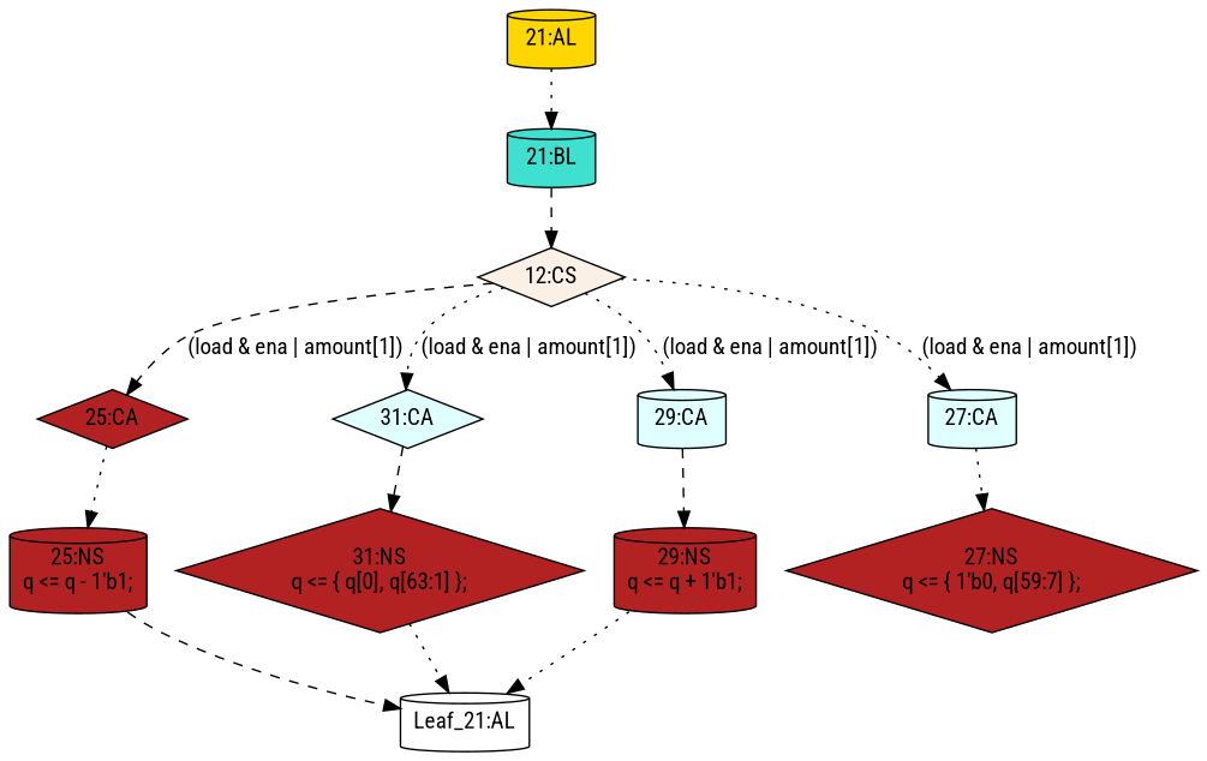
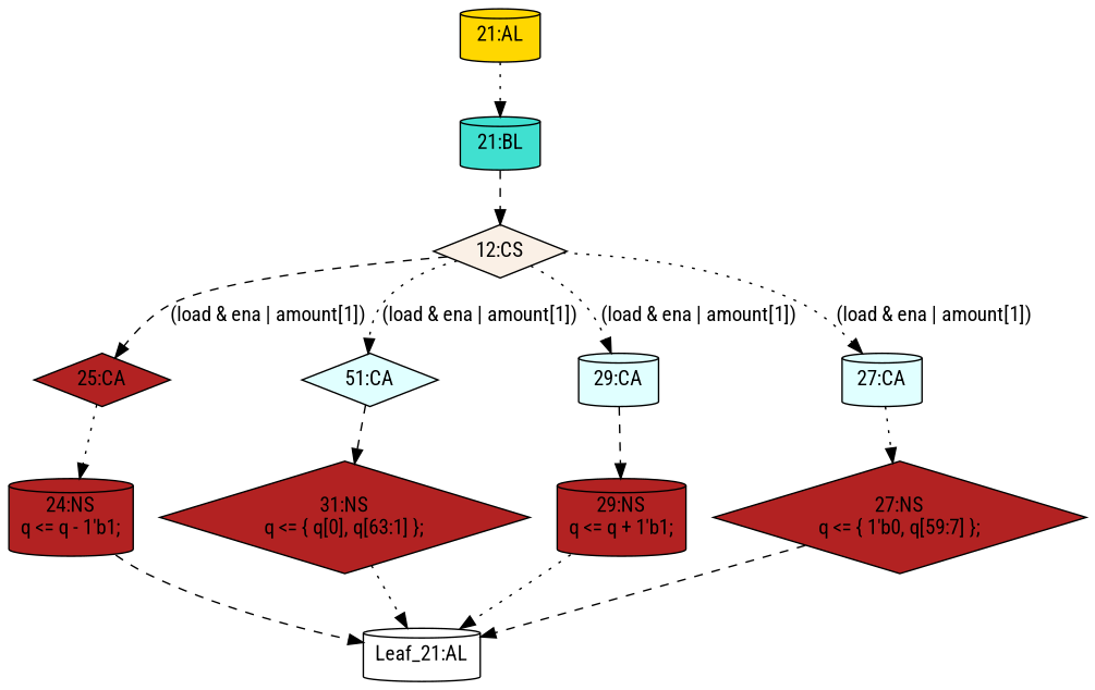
  strict digraph {
    fontname="Roboto Condensed"
    node [fillcolor=firebrick fontname="Roboto Condensed" shape=cylinder statements="[]" style=filled typ=Case]
    edge [cond="[]" fontname="Roboto Condensed" lineno=None style=dotted]
    n1 [ast="<pyverilog.vparser.ast.Block object at 0x7f80c67e0a90>" fillcolor=turquoise label="21:BL" typ=Block]
    n2 [ast="<pyverilog.vparser.ast.CaseStatement object at 0x7f80c67e0b90>" fillcolor=linen label="12:CS" shape=diamond typ=CaseStatement]
    n3 [ast="<pyverilog.vparser.ast.Case object at 0x7f80c67e0dd0>" label="25:CA" shape=diamond]
-   n4 [ast="<pyverilog.vparser.ast.Case object at 0x7f80c62ea5d0>" fillcolor=lightcyan label="31:CA" shape=diamond]
+   n4 [ast="<pyverilog.vparser.ast.Case object at 0x7f80c62ea5d0>" fillcolor=lightcyan label="51:CA" shape=diamond]
    n5 [ast="<pyverilog.vparser.ast.Case object at 0x7f80c62ea350>" fillcolor=lightcyan label="29:CA"]
    n6 [ast="<pyverilog.vparser.ast.Case object at 0x7f80c62ea090>" fillcolor=lightcyan label="27:CA"]
-   n7 [ast="<pyverilog.vparser.ast.NonblockingSubstitution object at 0x7f80c67e0e50>" label="25:NS\nq <= q - 1'b1;" statements="[<pyverilog.vparser.ast.NonblockingSubstitution object at 0x7f80c67e0e50>]" typ=NonblockingSubstitution]
+   n7 [ast="<pyverilog.vparser.ast.NonblockingSubstitution object at 0x7f80c67e0e50>" label="24:NS\nq <= q - 1'b1;" statements="[<pyverilog.vparser.ast.NonblockingSubstitution object at 0x7f80c67e0e50>]" typ=NonblockingSubstitution]
    n8 [ast="<pyverilog.vparser.ast.NonblockingSubstitution object at 0x7f80c62ea650>" label="31:NS\nq <= { q[0], q[63:1] };" shape=diamond statements="[<pyverilog.vparser.ast.NonblockingSubstitution object at 0x7f80c62ea650>]" typ=NonblockingSubstitution]
    n9 [ast="<pyverilog.vparser.ast.NonblockingSubstitution object at 0x7f80c62ea3d0>" label="29:NS\nq <= q + 1'b1;" statements="[<pyverilog.vparser.ast.NonblockingSubstitution object at 0x7f80c62ea3d0>]" typ=NonblockingSubstitution]
    n10 [ast="<pyverilog.vparser.ast.NonblockingSubstitution object at 0x7f80c62ea110>" label="27:NS\nq <= { 1'b0, q[59:7] };" shape=diamond statements="[<pyverilog.vparser.ast.NonblockingSubstitution object at 0x7f80c62ea110>]" typ=NonblockingSubstitution]
    n11 [def_var="['q']" label="Leaf_21:AL" fillcolor="" statements="" style="" typ=""]
    n12 [ast="<pyverilog.vparser.ast.Always object at 0x7f80c62ea9d0>" clk_sens=True fillcolor=gold label="21:AL" sens="['clk']" typ=Always use_var="['load', 'ena', 'amount', 'q']"]
    n1 -> n2 [style=dashed]
    n2 -> n3 [cond="['load', 'ena', 'amount']" label="(load & ena | amount[1])" lineno=22 style=dashed]
    n2 -> n4 [cond="['load', 'ena', 'amount']" label="(load & ena | amount[1])" lineno=22]
    n2 -> n5 [cond="['load', 'ena', 'amount']" label="(load & ena | amount[1])" lineno=22]
    n2 -> n6 [cond="['load', 'ena', 'amount']" label="(load & ena | amount[1])" lineno=22]
    n3 -> n7
    n4 -> n8 [style=dashed]
    n5 -> n9 [style=dashed]
    n6 -> n10
    n7 -> n11 [style=dashed]
    n8 -> n11
    n9 -> n11
+   n10 -> n11 [style=dashed]
    n12 -> n1
  }
